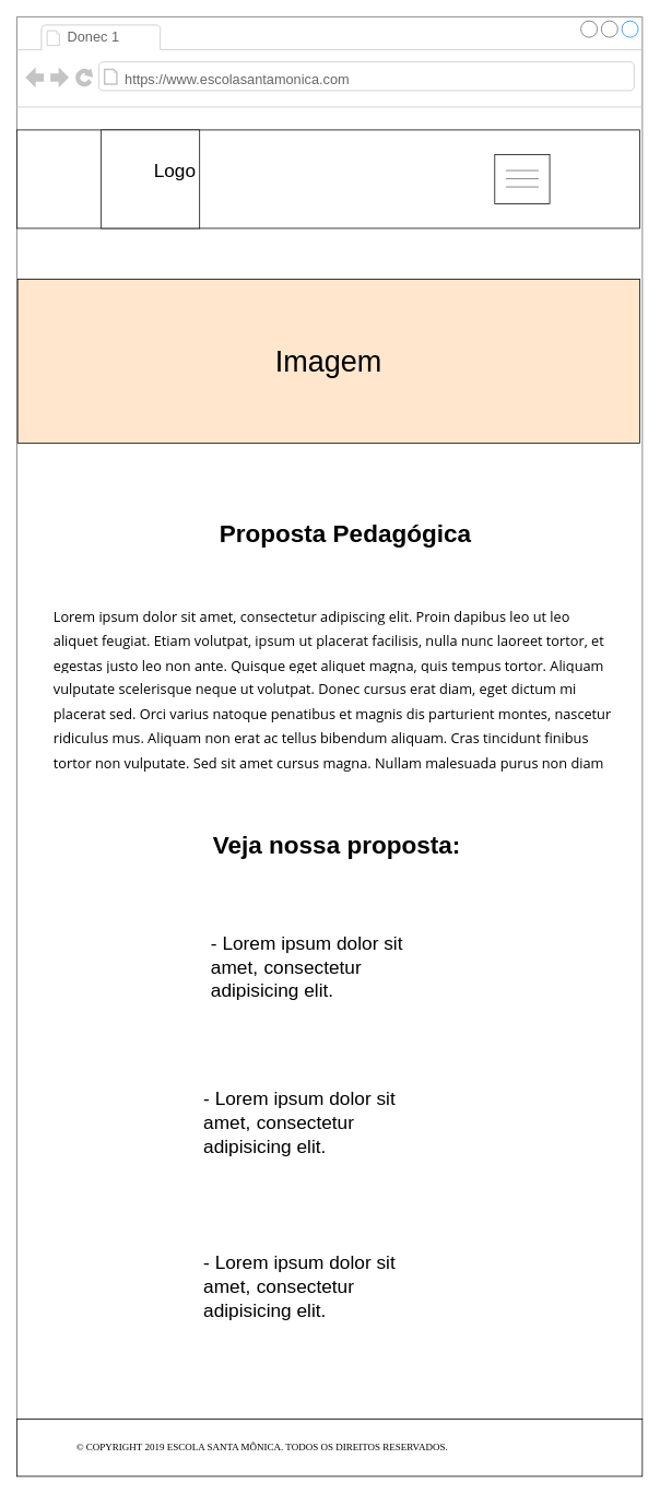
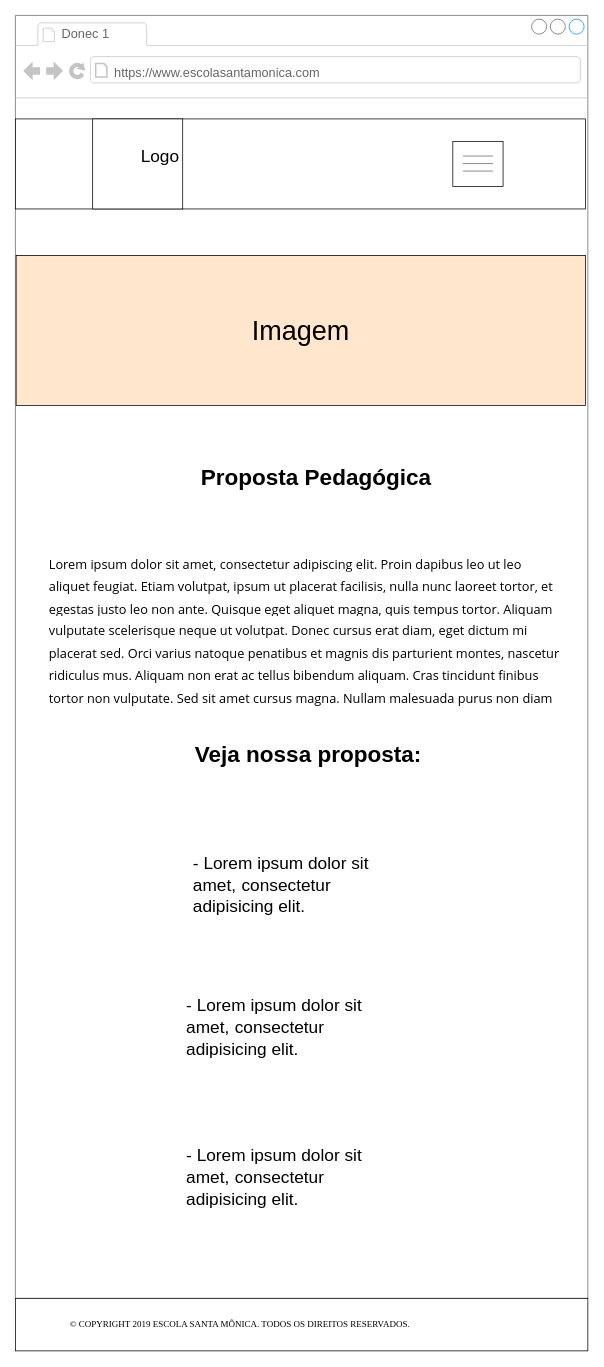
  <mxCell id="0" />
  <mxCell id="1" parent="0" />
  <mxCell id="2" value="" style="strokeWidth=1;shadow=0;dashed=0;align=center;html=1;shape=mxgraph.mockup.containers.browserWindow;rSize=0;strokeColor=#666666;mainText=,;recursiveResize=0;rounded=0;labelBackgroundColor=none;fontFamily=Verdana;fontSize=12" parent="1" vertex="1"><mxGeometry x="20" y="20" width="763" height="1710" as="geometry" /></mxCell>
  <mxCell id="3" value="Donec 1" style="strokeWidth=1;shadow=0;dashed=0;align=center;html=1;shape=mxgraph.mockup.containers.anchor;fontSize=17;fontColor=#666666;align=left;" parent="2" vertex="1"><mxGeometry x="60" y="12" width="110" height="26" as="geometry" /></mxCell>
  <mxCell id="4" value="https://www.escolasantamonica.com" style="strokeWidth=1;shadow=0;dashed=0;align=center;html=1;shape=mxgraph.mockup.containers.anchor;rSize=0;fontSize=17;fontColor=#666666;align=left;" parent="2" vertex="1"><mxGeometry x="130" y="60" width="425" height="35" as="geometry" /></mxCell>
  <mxCell id="5" value="" style="verticalLabelPosition=bottom;shadow=0;dashed=0;align=center;html=1;verticalAlign=top;strokeWidth=1;shape=mxgraph.mockup.markup.line;strokeColor=#999999;rounded=0;labelBackgroundColor=none;fillColor=#ffffff;fontFamily=Verdana;fontSize=12;fontColor=#000000;" parent="2" vertex="1"><mxGeometry y="310" width="760" height="20" as="geometry" /></mxCell>
  <mxCell id="6" value="" style="rounded=0;whiteSpace=wrap;html=1;" parent="2" vertex="1"><mxGeometry y="138" width="760" height="120" as="geometry" /></mxCell>
- <mxCell id="7" value="&lt;font size=&quot;1&quot;&gt;&lt;b style=&quot;font-size: 30px&quot;&gt;Proposta Pedagógica&lt;/b&gt;&lt;/font&gt;" style="text;html=1;strokeColor=none;fillColor=none;align=center;verticalAlign=middle;whiteSpace=wrap;rounded=0;" parent="2" vertex="1"><mxGeometry x="241" y="620" width="320" height="20" as="geometry" /></mxCell>
+ <mxCell id="7" value="&lt;font size=&quot;1&quot;&gt;&lt;b style=&quot;font-size: 30px&quot;&gt;Proposta Pedagógica&lt;/b&gt;&lt;/font&gt;" style="text;html=1;strokeColor=none;fillColor=none;align=center;verticalAlign=middle;whiteSpace=wrap;rounded=0;" parent="2" vertex="1"><mxGeometry x="241" y="605" width="320" height="20" as="geometry" /></mxCell>
  <mxCell id="8" value="&lt;font style=&quot;font-size: 36px&quot;&gt;Imagem&lt;/font&gt;" style="rounded=0;whiteSpace=wrap;html=1;fillColor=#ffe6cc;" parent="2" vertex="1"><mxGeometry x="1" y="320" width="759" height="200" as="geometry" /></mxCell>
  <mxCell id="9" value="&lt;h1&gt;&lt;span style=&quot;font-family: &amp;#34;open sans&amp;#34; , &amp;#34;arial&amp;#34; , sans-serif ; font-weight: 400 ; text-align: justify ; background-color: rgb(255 , 255 , 255)&quot;&gt;&lt;font style=&quot;font-size: 17px&quot;&gt;Lorem ipsum dolor sit amet, consectetur adipiscing elit. Proin dapibus leo ut leo aliquet feugiat. Etiam volutpat, ipsum ut placerat facilisis, nulla nunc laoreet tortor, et egestas justo leo non ante. Quisque eget aliquet magna, quis tempus tortor. Aliquam vulputate scelerisque neque ut volutpat. Donec cursus erat diam, eget dictum mi placerat sed. Orci varius natoque penatibus et magnis dis parturient montes, nascetur ridiculus mus. Aliquam non erat ac tellus bibendum aliquam. Cras tincidunt finibus tortor non vulputate. Sed sit amet cursus magna. Nullam malesuada purus non diam faucibus accumsan.&lt;/font&gt;&lt;/span&gt;&lt;br&gt;&lt;/h1&gt;" style="text;html=1;strokeColor=none;fillColor=none;spacing=5;spacingTop=-20;whiteSpace=wrap;overflow=hidden;rounded=0;" parent="2" vertex="1"><mxGeometry x="40" y="709" width="690" height="221" as="geometry" /></mxCell>
- <mxCell id="10" value="&lt;font size=&quot;1&quot;&gt;&lt;b style=&quot;font-size: 30px&quot;&gt;Veja nossa proposta:&lt;/b&gt;&lt;/font&gt;" style="text;html=1;strokeColor=none;fillColor=none;align=center;verticalAlign=middle;whiteSpace=wrap;rounded=0;" parent="2" vertex="1"><mxGeometry x="230" y="1000" width="321" height="20" as="geometry" /></mxCell>
+ <mxCell id="10" value="&lt;font size=&quot;1&quot;&gt;&lt;b style=&quot;font-size: 30px&quot;&gt;Veja nossa proposta:&lt;/b&gt;&lt;/font&gt;" style="text;html=1;strokeColor=none;fillColor=none;align=center;verticalAlign=middle;whiteSpace=wrap;rounded=0;" parent="2" vertex="1"><mxGeometry x="230" y="975" width="321" height="20" as="geometry" /></mxCell>
  <mxCell id="11" value="&lt;h1 style=&quot;text-align: justify&quot;&gt;&lt;span style=&quot;font-weight: normal&quot;&gt;&lt;font style=&quot;font-size: 23px&quot;&gt;- Lorem ipsum dolor sit&amp;nbsp; &amp;nbsp; &amp;nbsp; &amp;nbsp; &amp;nbsp; amet, consectetur&amp;nbsp; &amp;nbsp; &amp;nbsp; &amp;nbsp; &amp;nbsp; &amp;nbsp; &amp;nbsp; &amp;nbsp; adipisicing elit.&lt;/font&gt;&lt;/span&gt;&lt;/h1&gt;" style="text;html=1;strokeColor=none;fillColor=none;spacing=5;spacingTop=-20;whiteSpace=wrap;overflow=hidden;rounded=0;" parent="2" vertex="1"><mxGeometry x="232" y="1110" width="300" height="120" as="geometry" /></mxCell>
  <mxCell id="12" value="&lt;h1 style=&quot;text-align: justify&quot;&gt;&lt;span style=&quot;font-weight: normal&quot;&gt;&lt;font style=&quot;font-size: 23px&quot;&gt;- Lorem ipsum dolor sit&amp;nbsp; &amp;nbsp; &amp;nbsp; &amp;nbsp; &amp;nbsp; amet, consectetur&amp;nbsp; &amp;nbsp; &amp;nbsp; &amp;nbsp; &amp;nbsp; &amp;nbsp; &amp;nbsp; &amp;nbsp; adipisicing elit.&lt;/font&gt;&lt;/span&gt;&lt;/h1&gt;" style="text;html=1;strokeColor=none;fillColor=none;spacing=5;spacingTop=-20;whiteSpace=wrap;overflow=hidden;rounded=0;" parent="2" vertex="1"><mxGeometry x="223" y="1300" width="300" height="120" as="geometry" /></mxCell>
  <mxCell id="13" value="&lt;h1 style=&quot;text-align: justify&quot;&gt;&lt;span style=&quot;font-weight: normal&quot;&gt;&lt;font style=&quot;font-size: 23px&quot;&gt;- Lorem ipsum dolor sit&amp;nbsp; &amp;nbsp; &amp;nbsp; &amp;nbsp; &amp;nbsp; amet, consectetur&amp;nbsp; &amp;nbsp; &amp;nbsp; &amp;nbsp; &amp;nbsp; &amp;nbsp; &amp;nbsp; &amp;nbsp; adipisicing elit.&lt;/font&gt;&lt;/span&gt;&lt;/h1&gt;" style="text;html=1;strokeColor=none;fillColor=none;spacing=5;spacingTop=-20;whiteSpace=wrap;overflow=hidden;rounded=0;" parent="2" vertex="1"><mxGeometry x="223" y="1500" width="300" height="120" as="geometry" /></mxCell>
  <mxCell id="14" value="" style="rounded=0;whiteSpace=wrap;html=1;" parent="2" vertex="1"><mxGeometry x="103" y="138" width="120" height="120" as="geometry" /></mxCell>
  <mxCell id="15" value="" style="rounded=0;whiteSpace=wrap;html=1;" parent="2" vertex="1"><mxGeometry x="583" y="168" width="67" height="60" as="geometry" /></mxCell>
  <mxCell id="16" value="&lt;font style=&quot;font-size: 23px&quot;&gt;Logo&lt;/font&gt;" style="text;html=1;strokeColor=none;fillColor=none;align=center;verticalAlign=middle;whiteSpace=wrap;rounded=0;" parent="2" vertex="1"><mxGeometry x="173" y="178" width="40" height="20" as="geometry" /></mxCell>
  <mxCell id="17" value="" style="endArrow=none;html=1;fillColor=#f5f5f5;strokeColor=#666666;" parent="2" edge="1"><mxGeometry width="50" height="50" relative="1" as="geometry"><mxPoint x="596.5" y="187.5" as="sourcePoint" /><mxPoint x="636.5" y="187.5" as="targetPoint" /></mxGeometry></mxCell>
  <mxCell id="18" value="" style="endArrow=none;html=1;fillColor=#f5f5f5;strokeColor=#666666;" parent="2" edge="1"><mxGeometry width="50" height="50" relative="1" as="geometry"><mxPoint x="596.5" y="197.5" as="sourcePoint" /><mxPoint x="636.5" y="197.5" as="targetPoint" /></mxGeometry></mxCell>
  <mxCell id="19" value="" style="endArrow=none;html=1;fillColor=#f5f5f5;strokeColor=#666666;" parent="2" edge="1"><mxGeometry width="50" height="50" relative="1" as="geometry"><mxPoint x="596.5" y="207.5" as="sourcePoint" /><mxPoint x="636.5" y="207.5" as="targetPoint" /></mxGeometry></mxCell>
  <mxCell id="20" value="" style="rounded=0;whiteSpace=wrap;html=1;" parent="1" vertex="1"><mxGeometry x="20" y="1730" width="763" height="70" as="geometry" /></mxCell>
  <mxCell id="21" value="&lt;span style=&quot;font-family: &amp;#34;londrina solid&amp;#34; , cursive ; text-transform: uppercase ; background-color: rgb(255 , 255 , 255)&quot;&gt;© COPYRIGHT 2019 ESCOLA SANTA MÔNICA. TODOS OS DIREITOS RESERVADOS.&lt;/span&gt;" style="text;html=1;align=center;verticalAlign=middle;whiteSpace=wrap;rounded=0;" parent="1" vertex="1"><mxGeometry x="26.5" y="1755" width="585" height="20" as="geometry" /></mxCell>
